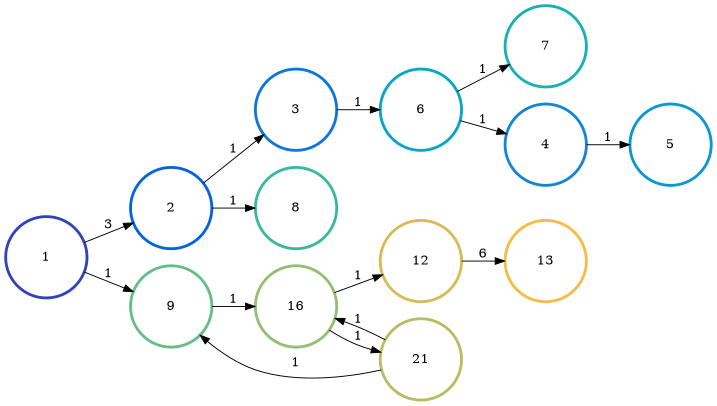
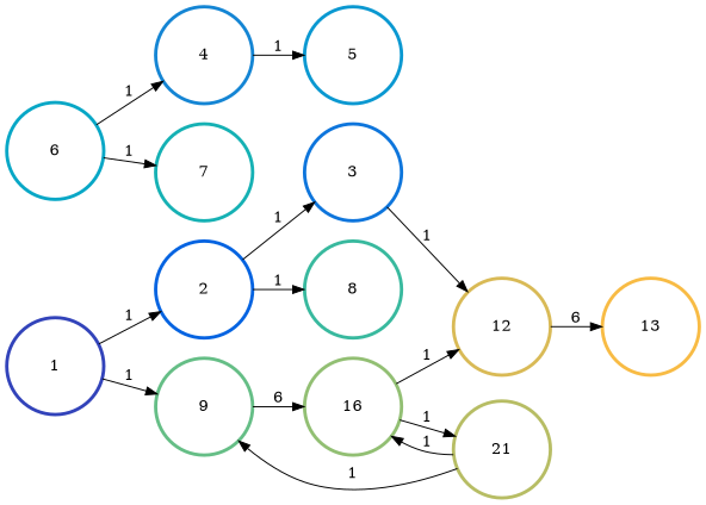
  digraph {
    rankdir=LR
    node [penwidth=3]
    edge [color=black penwidth=1]
    n1 [color="#3243BA" height=1.2 label=1 width=1.2]
    n2 [color="#0363E1" height=1.2 label=2 width=1.2]
    n3 [color="#65BE86" height=1.2 label=9 width=1.2]
    n4 [color="#0D75DC" height=1.2 label=3 width=1.2]
    n5 [color="#38B99E" height=1.2 label=8 width=1.2]
    n6 [color="#92BF73" height=1.2 label=16 width=1.2]
    n7 [color="#06A7C6" height=1.2 label=6 width=1.2]
    n8 [color="#1485D4" height=1.2 label=4 width=1.2]
    n9 [color="#15B1B4" height=1.2 label=7 width=1.2]
    n10 [color="#0998D1" height=1.2 label=5 width=1.2]
    n11 [color="#B7BD64" height=1.2 label=21 width=1.2]
    n12 [color="#D9BA56" height=1.2 label=12 width=1.2]
    n13 [color="#F8BB44" height=1.2 label=13 width=1.2]
-   n1 -> n2 [label=3]
+   n1 -> n2 [label=1]
    n1 -> n3 [label=1]
    n2 -> n4 [label=1]
    n2 -> n5 [label=1]
-   n3 -> n6 [label=1]
-   n4 -> n7 [label=1]
+   n3 -> n6 [label=6]
+   n4 -> n12 [label=1]
    n6 -> n11 [label=1]
    n6 -> n12 [label=1]
    n7 -> n8 [label=1]
    n7 -> n9 [label=1]
    n8 -> n10 [label=1]
    n11 -> n3 [label=1]
    n11 -> n6 [label=1]
    n12 -> n13 [label=6]
  }
